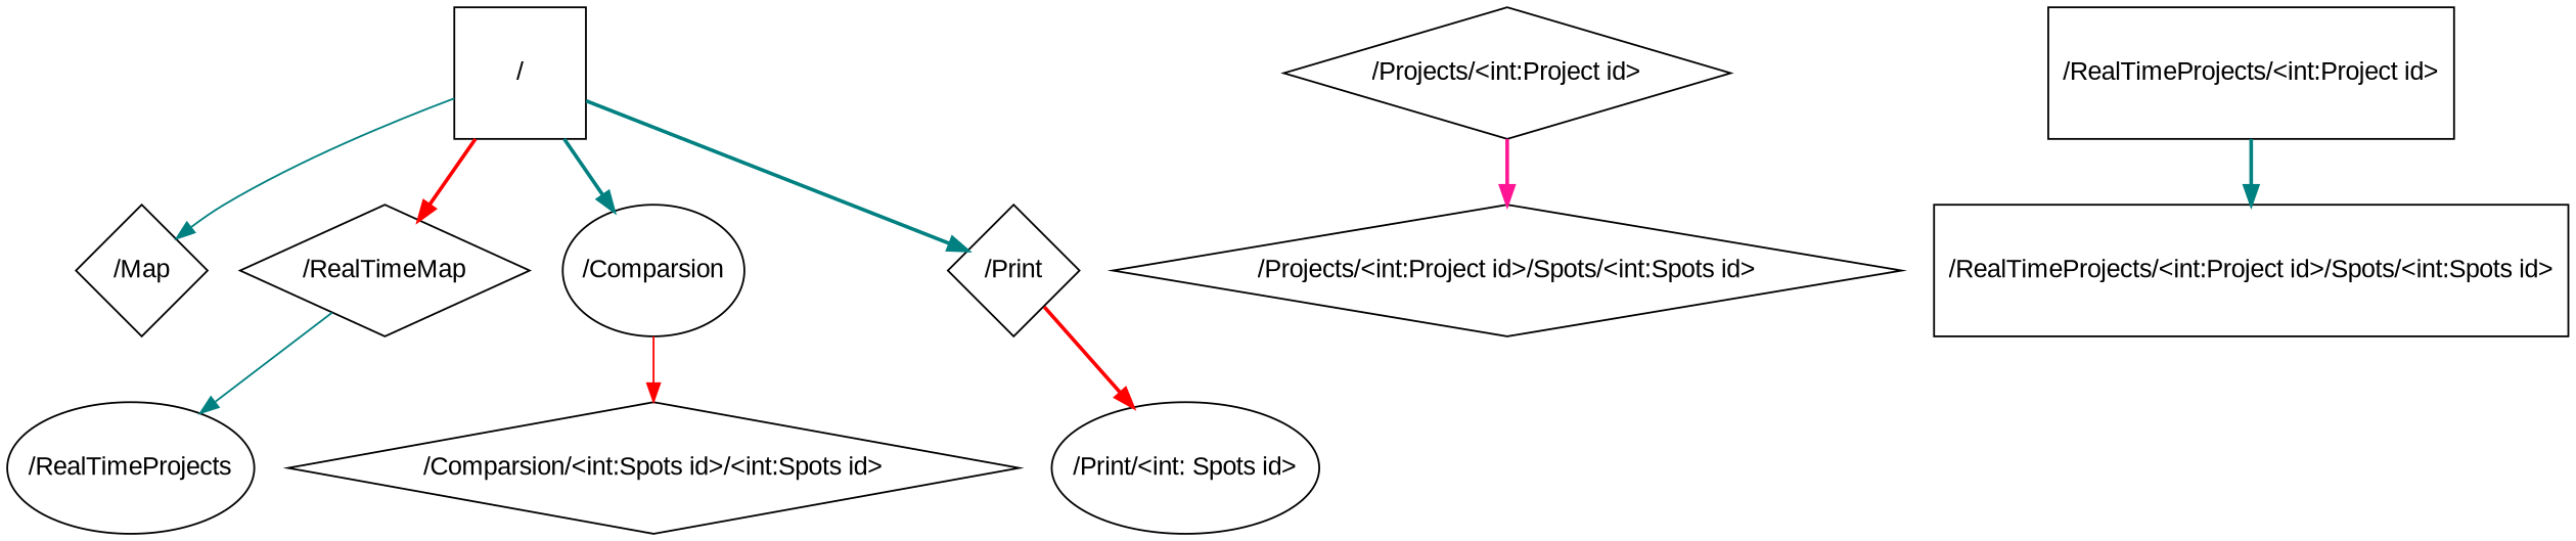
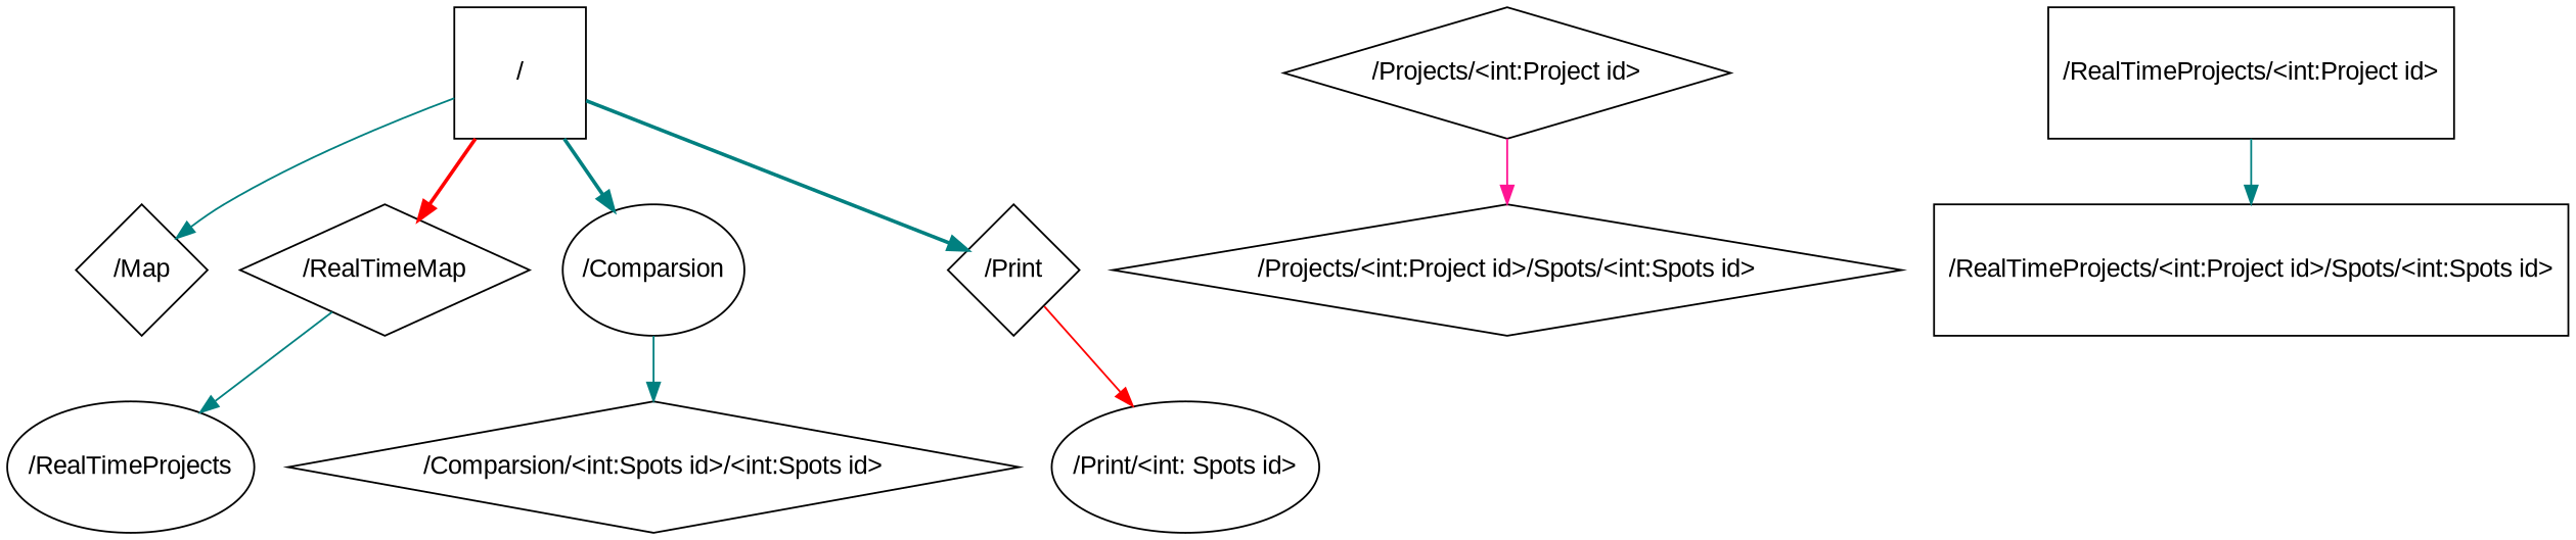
  digraph {
    node [fontname=Arial shape=diamond]
    edge [color=teal style=bold]
    "/" [height=1 shape=box width=1]
    "/Map" [height=1 width=1]
    "/RealTimeMap" [height=1 width=1]
    "/Comparsion" [height=1 shape=ellipse width=1]
    "/Print" [height=1 width=1]
    "/RealTimeProjects" [height=1 shape=ellipse width=1]
    "/Comparsion/<int:Spots id>/<int:Spots id>" [height=1 width=1]
    "/Print/<int: Spots id>" [height=1 shape=ellipse width=1]
    "/Projects/<int:Project id>" [height=1 width=1]
    "/Projects/<int:Project id>/Spots/<int:Spots id>" [height=1 width=1]
    "/RealTimeProjects/<int:Project id>" [height=1 shape=box width=1]
    "/RealTimeProjects/<int:Project id>/Spots/<int:Spots id>" [height=1 shape=box width=1]
    "/" -> "/Map" [style=solid]
    "/" -> "/RealTimeMap" [color=red]
    "/" -> "/Comparsion"
    "/" -> "/Print"
    "/RealTimeMap" -> "/RealTimeProjects" [style=solid]
-   "/Comparsion" -> "/Comparsion/<int:Spots id>/<int:Spots id>" [color=red style=solid]
-   "/Print" -> "/Print/<int: Spots id>" [color=red]
-   "/Projects/<int:Project id>" -> "/Projects/<int:Project id>/Spots/<int:Spots id>" [color=deeppink]
-   "/RealTimeProjects/<int:Project id>" -> "/RealTimeProjects/<int:Project id>/Spots/<int:Spots id>"
+   "/Comparsion" -> "/Comparsion/<int:Spots id>/<int:Spots id>" [style=solid]
+   "/Print" -> "/Print/<int: Spots id>" [color=red style=solid]
+   "/Projects/<int:Project id>" -> "/Projects/<int:Project id>/Spots/<int:Spots id>" [color=deeppink style=solid]
+   "/RealTimeProjects/<int:Project id>" -> "/RealTimeProjects/<int:Project id>/Spots/<int:Spots id>" [style=solid]
  }
